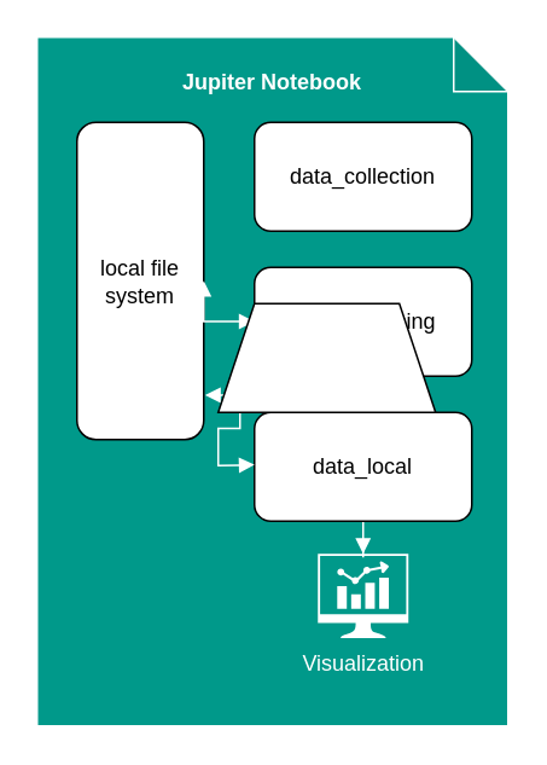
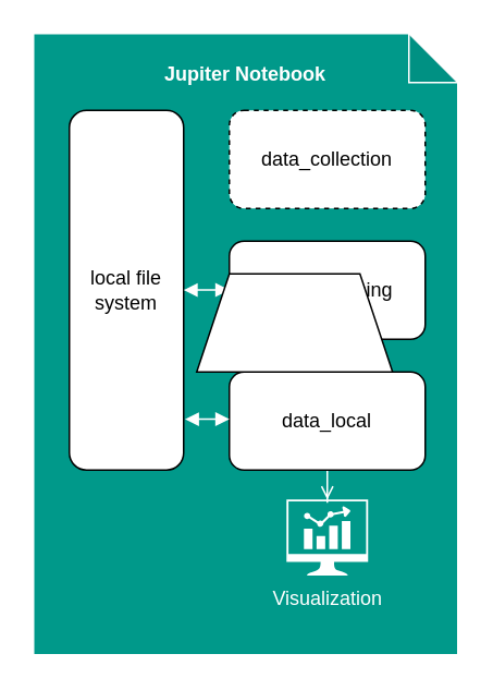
  <mxCell id="0" />
  <mxCell id="1" parent="0" />
  <mxCell id="2" value="&lt;p style=&quot;line-height: 110%;&quot;&gt;Jupiter Notebook&lt;/p&gt;" style="shape=note;whiteSpace=wrap;html=1;backgroundOutline=1;darkOpacity=0.05;fillColor=#00998A;strokeColor=#FFFFFF;verticalAlign=top;fontStyle=1;fontColor=#FFFFFF;" vertex="1" parent="1"><mxGeometry x="20" y="20" width="260" height="380" as="geometry" /></mxCell>
- <mxCell id="3" value="data_collection" style="rounded=1;whiteSpace=wrap;html=1;" vertex="1" parent="1"><mxGeometry x="140" y="67" width="120" height="60" as="geometry" /></mxCell>
+ <mxCell id="3" value="data_collection" style="rounded=1;whiteSpace=wrap;html=1;dashed=1;" vertex="1" parent="1"><mxGeometry x="140" y="67" width="120" height="60" as="geometry" /></mxCell>
  <mxCell id="4" value="data_cleansing" style="rounded=1;whiteSpace=wrap;html=1;" vertex="1" parent="1"><mxGeometry x="140" y="147" width="120" height="60" as="geometry" /></mxCell>
- <mxCell id="5" value="" style="edgeStyle=orthogonalEdgeStyle;rounded=0;orthogonalLoop=1;jettySize=auto;html=1;strokeColor=#FFFFFF;endArrow=block;endFill=1;startArrow=none;startFill=0;" edge="1" parent="1" source="6" target="10"><mxGeometry relative="1" as="geometry" /></mxCell>
+ <mxCell id="5" value="" style="edgeStyle=orthogonalEdgeStyle;rounded=0;orthogonalLoop=1;jettySize=auto;html=1;strokeColor=#FFFFFF;endArrow=open;endFill=1;startArrow=none;startFill=0;" edge="1" parent="1" source="6" target="10"><mxGeometry relative="1" as="geometry" /></mxCell>
  <mxCell id="6" value="data_local" style="rounded=1;whiteSpace=wrap;html=1;" vertex="1" parent="1"><mxGeometry x="140" y="227" width="120" height="60" as="geometry" /></mxCell>
- <mxCell id="7" value="local file system" style="rounded=1;whiteSpace=wrap;html=1;" vertex="1" parent="1"><mxGeometry x="42" y="67" width="70" height="175" as="geometry" /></mxCell>
+ <mxCell id="7" value="local file system" style="rounded=1;whiteSpace=wrap;html=1;" vertex="1" parent="1"><mxGeometry x="42" y="67" width="70" height="220" as="geometry" /></mxCell>
  <mxCell id="8" style="edgeStyle=orthogonalEdgeStyle;rounded=0;orthogonalLoop=1;jettySize=auto;html=1;entryX=1;entryY=0.5;entryDx=0;entryDy=0;endArrow=block;endFill=1;startArrow=block;startFill=1;strokeColor=#FFFFFF;" edge="1" parent="1" target="7"><mxGeometry relative="1" as="geometry"><mxPoint x="140" y="176.89" as="sourcePoint" /><mxPoint x="121" y="176.89" as="targetPoint" /></mxGeometry></mxCell>
  <mxCell id="9" style="edgeStyle=orthogonalEdgeStyle;rounded=0;orthogonalLoop=1;jettySize=auto;html=1;entryX=1.011;entryY=0.86;entryDx=0;entryDy=0;entryPerimeter=0;startArrow=block;startFill=1;strokeColor=#FFFFFF;endArrow=block;endFill=1;" edge="1" parent="1" target="7"><mxGeometry relative="1" as="geometry"><mxPoint x="140" y="255.89" as="sourcePoint" /><mxPoint x="121" y="255.89" as="targetPoint" /></mxGeometry></mxCell>
  <mxCell id="10" value="Visualization" style="sketch=0;pointerEvents=1;shadow=0;dashed=0;html=1;strokeColor=none;fillColor=#ffffff;aspect=fixed;labelPosition=center;verticalLabelPosition=bottom;verticalAlign=top;align=center;outlineConnect=0;shape=mxgraph.vvd.nsx_dashboard;fontColor=#FFFFFF;" vertex="1" parent="1"><mxGeometry x="175" y="305" width="50" height="46.5" as="geometry" /></mxCell>
  <mxCell id="11" value="" style="shape=trapezoid;perimeter=trapezoidPerimeter;whiteSpace=wrap;html=1;fixedSize=1;" vertex="1" parent="1"><mxGeometry x="120" y="167" width="120" height="60" as="geometry" /></mxCell>
